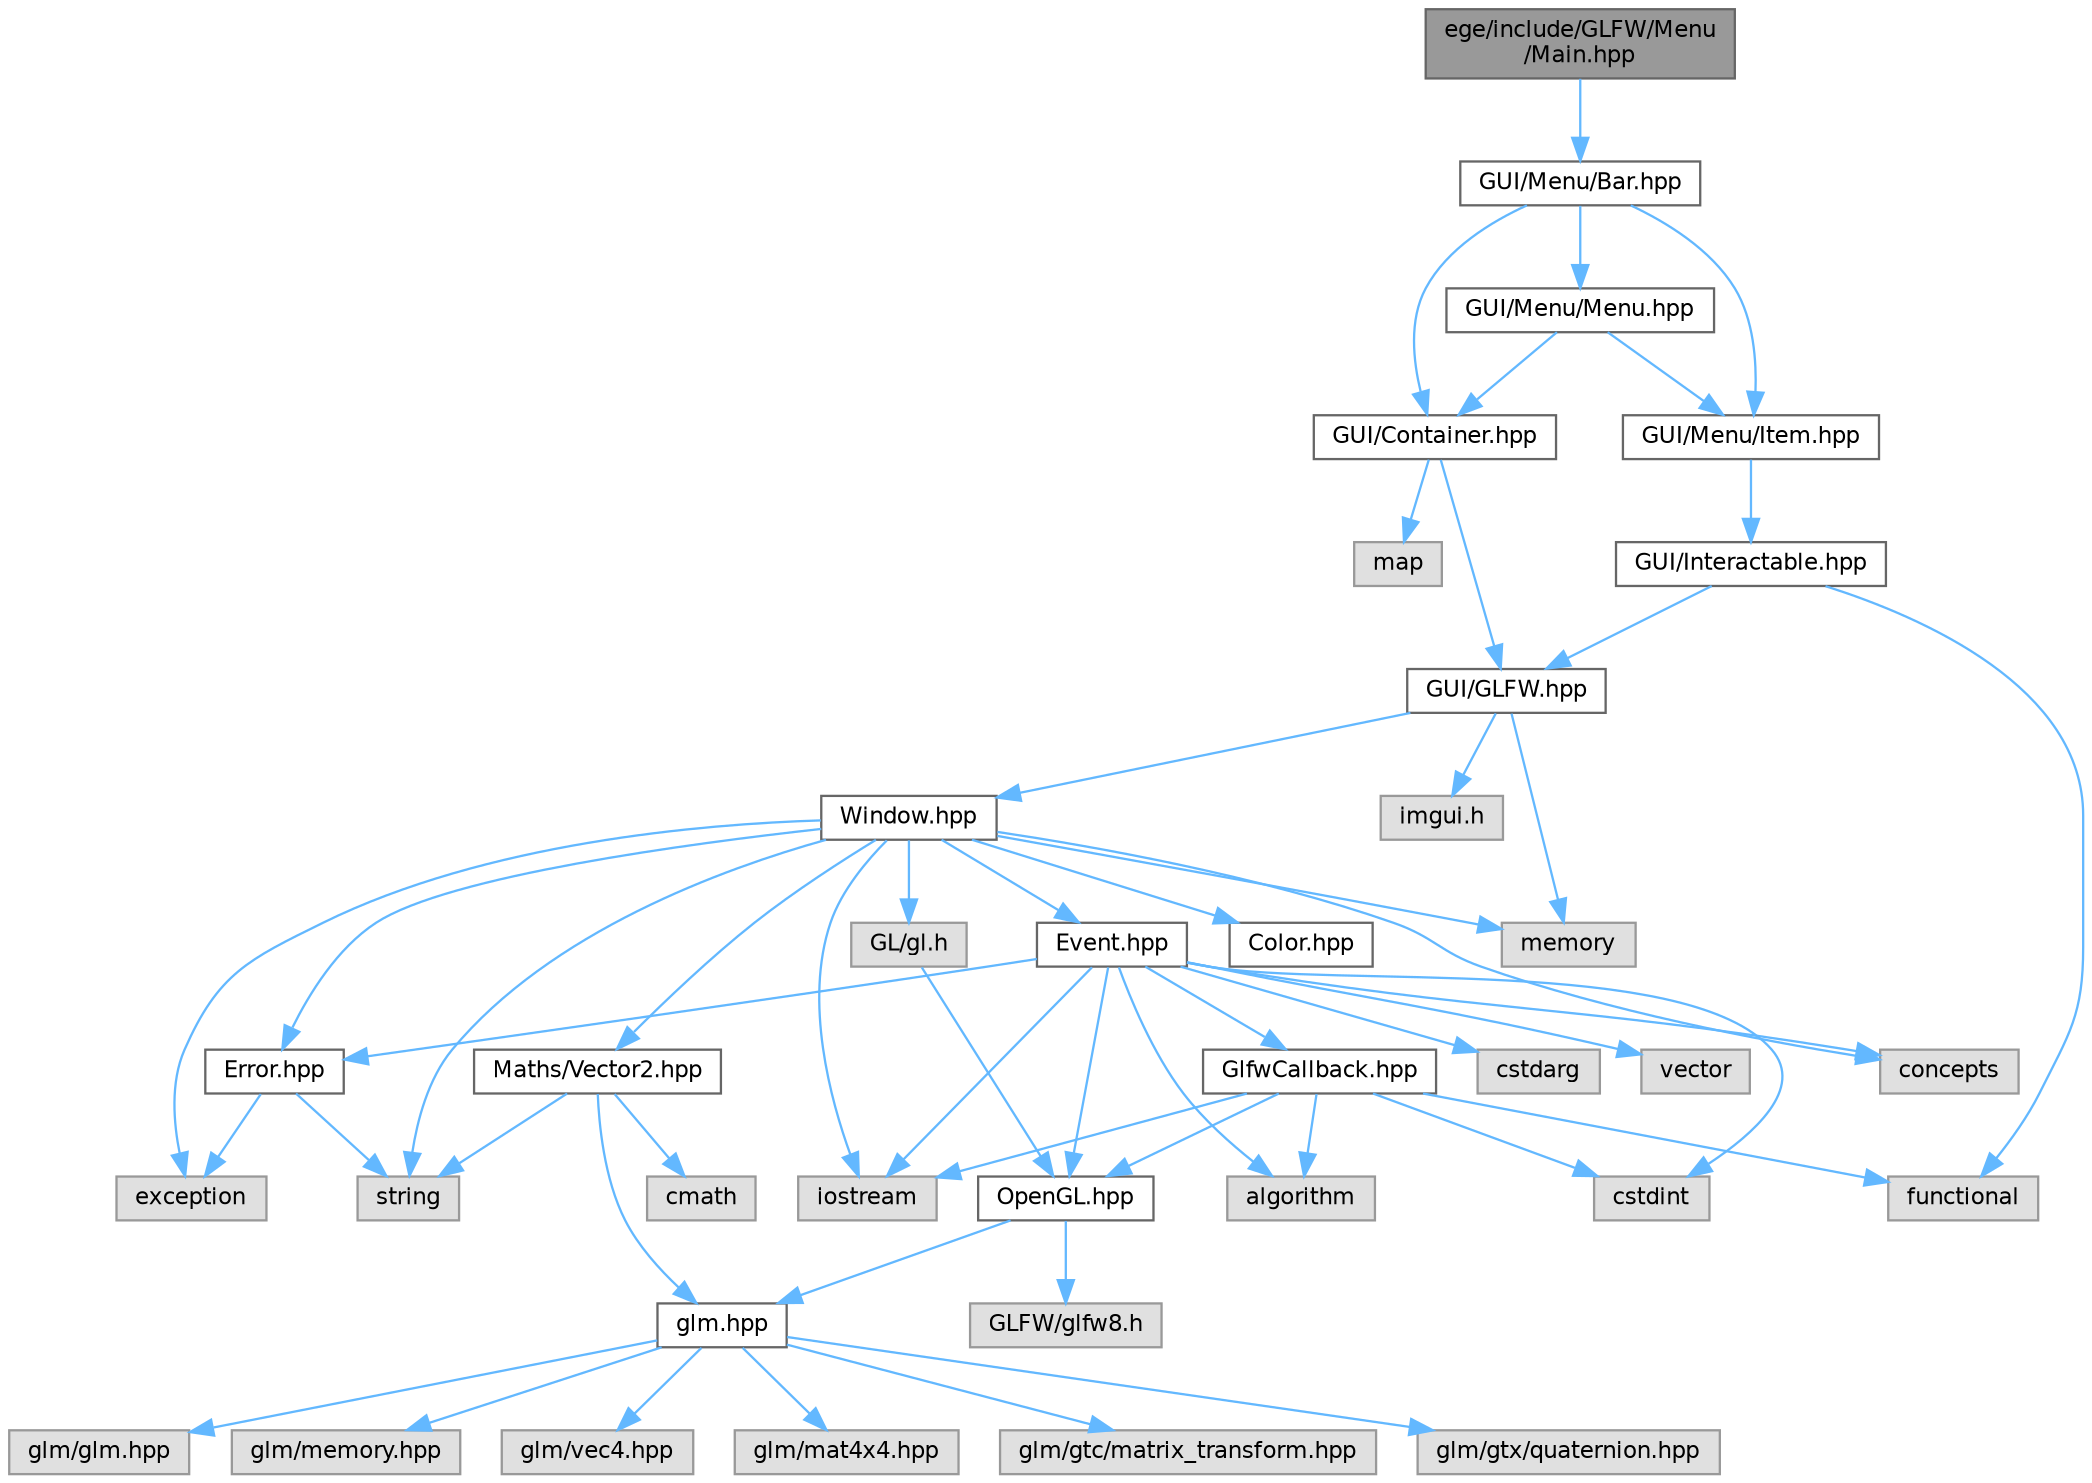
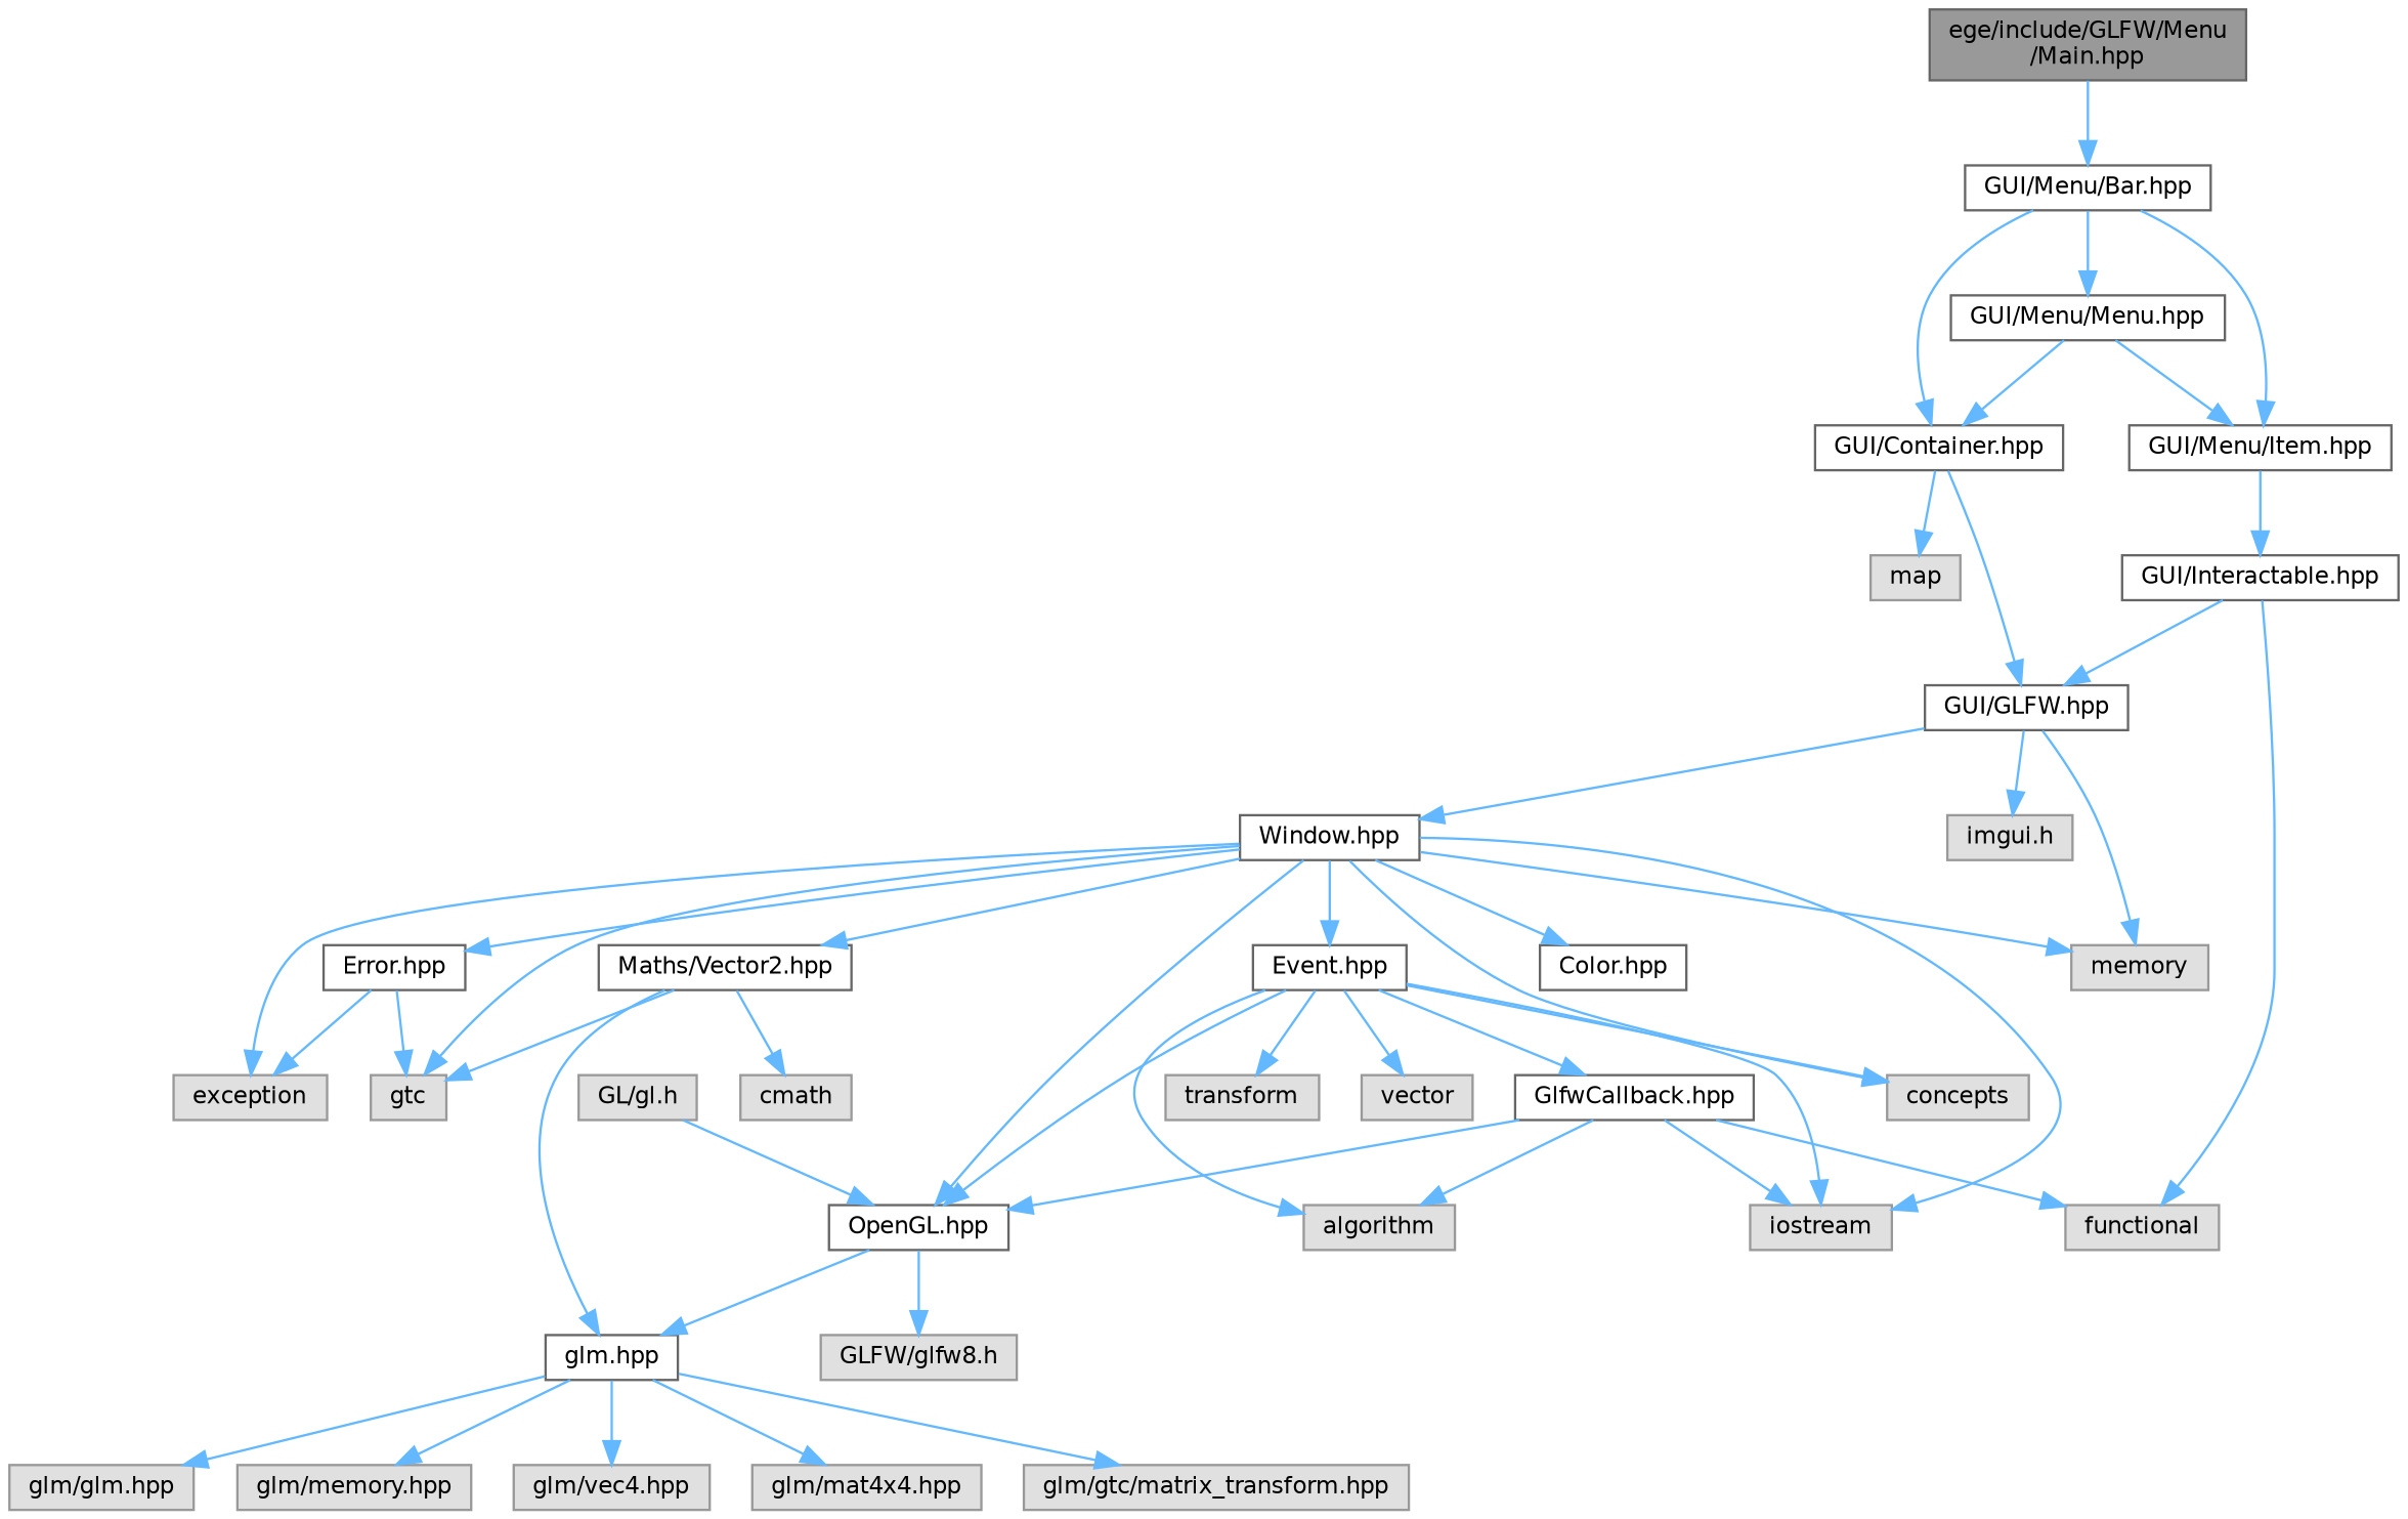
  digraph {
    node [color=grey60 fillcolor="#E0E0E0" fontname=Helvetica fontsize=10 shape=box style=filled]
    edge [color=steelblue1 fontname=Helvetica fontsize=10 labelfontname=Helvetica labelfontsize=10 style=solid]
    n1 [color=gray40 fillcolor=grey60 fontcolor=black height=0.2 label="ege/include/GLFW/Menu\l/Main.hpp" width=0.4]
    n2 [color=grey40 fillcolor=white height=0.2 label="GUI/Menu/Bar.hpp" width=0.4]
    n3 [color=grey40 fillcolor=white height=0.2 label="GUI/Container.hpp" width=0.4]
    n4 [color=grey40 fillcolor=white height=0.2 label="GUI/Menu/Item.hpp" width=0.4]
    n5 [color=grey40 fillcolor=white height=0.2 label="GUI/Menu/Menu.hpp" width=0.4]
    n6 [color=grey40 fillcolor=white height=0.2 label="GUI/GLFW.hpp" width=0.4]
    n7 [height=0.2 label=map width=0.4]
    n8 [color=grey40 fillcolor=white height=0.2 label="GUI/Interactable.hpp" width=0.4]
    n9 [color=grey40 fillcolor=white height=0.2 label="Window.hpp" width=0.4]
    n10 [height=0.2 label=memory width=0.4]
    n11 [height=0.2 label="imgui.h" width=0.4]
    n12 [color=grey40 fillcolor=white height=0.2 label="Color.hpp" width=0.4]
    n13 [color=grey40 fillcolor=white height=0.2 label="Error.hpp" width=0.4]
    n14 [height=0.2 label=exception width=0.4]
-   n15 [height=0.2 label=string width=0.4]
+   n15 [height=0.2 label=gtc width=0.4]
    n16 [color=grey40 fillcolor=white height=0.2 label="Event.hpp" width=0.4]
    n17 [color=grey40 fillcolor=white height=0.2 label="OpenGL.hpp" width=0.4]
    n18 [height=0.2 label=iostream width=0.4]
    n19 [height=0.2 label=concepts width=0.4]
    n20 [color=grey40 fillcolor=white height=0.2 label="Maths/Vector2.hpp" width=0.4]
    n21 [color=grey40 fillcolor=white height=0.2 label="GlfwCallback.hpp" width=0.4]
    n22 [height=0.2 label=algorithm width=0.4]
-   n23 [height=0.2 label=cstdarg width=0.4]
-   n24 [height=0.2 label=cstdint width=0.4]
+   n23 [height=0.2 label=transform width=0.4]
    n25 [height=0.2 label=vector width=0.4]
    n26 [color=grey40 fillcolor=white height=0.2 label="glm.hpp" width=0.4]
    n27 [height=0.2 label="GLFW/glfw8.h" width=0.4]
    n28 [height=0.2 label=cmath width=0.4]
    n29 [height=0.2 label=functional width=0.4]
    n30 [height=0.2 label="glm/glm.hpp" width=0.4]
    n31 [height=0.2 label="glm/memory.hpp" width=0.4]
    n32 [height=0.2 label="glm/vec4.hpp" width=0.4]
    n33 [height=0.2 label="glm/mat4x4.hpp" width=0.4]
    n34 [height=0.2 label="glm/gtc/matrix_transform.hpp" width=0.4]
-   n35 [height=0.2 label="glm/gtx/quaternion.hpp" width=0.4]
    n36 [height=0.2 label="GL/gl.h" width=0.4]
    n1 -> n2
    n2 -> n3
    n2 -> n4
    n2 -> n5
    n3 -> n6
    n3 -> n7
    n4 -> n8
    n5 -> n3
    n5 -> n4
    n6 -> n9
    n6 -> n10
    n6 -> n11
    n8 -> n6
    n8 -> n29
    n9 -> n10
    n9 -> n12
    n9 -> n13
    n9 -> n14
    n9 -> n15
    n9 -> n16
-   n9 -> n36
+   n9 -> n17
    n9 -> n18
    n9 -> n19
    n9 -> n20
    n13 -> n14
    n13 -> n15
-   n16 -> n13
    n16 -> n17
    n16 -> n18
    n16 -> n19
    n16 -> n21
    n16 -> n22
    n16 -> n23
-   n16 -> n24
    n16 -> n25
    n17 -> n26
    n17 -> n27
    n20 -> n15
    n20 -> n26
    n20 -> n28
    n21 -> n17
    n21 -> n18
    n21 -> n22
-   n21 -> n24
    n21 -> n29
    n26 -> n30
    n26 -> n31
    n26 -> n32
    n26 -> n33
    n26 -> n34
-   n26 -> n35
    n36 -> n17
  }
